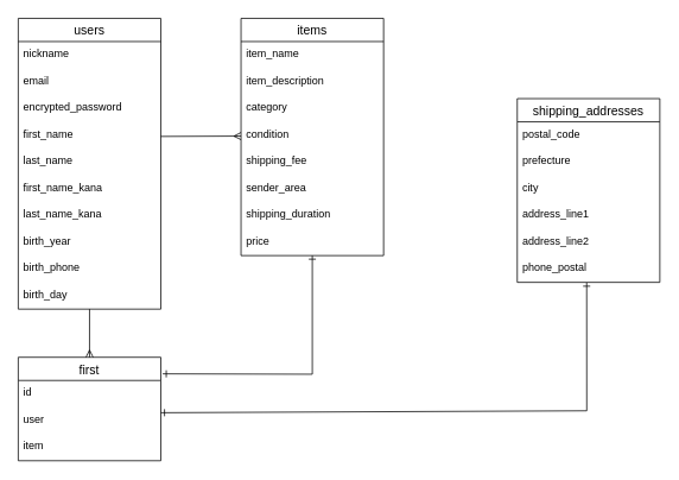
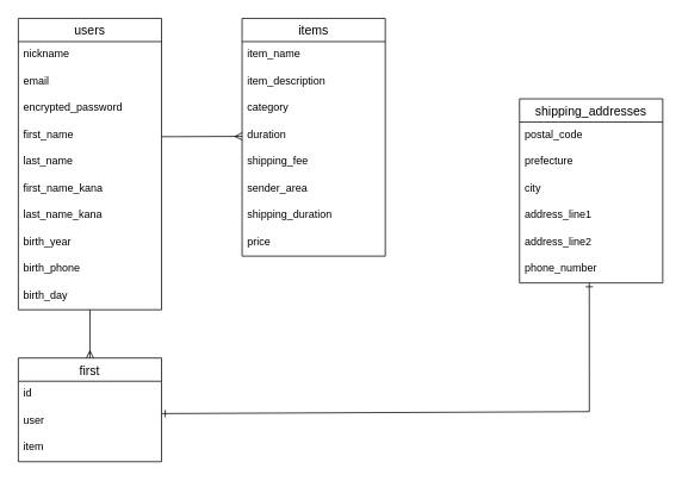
  <mxCell id="0" />
  <mxCell id="1" parent="0" />
  <mxCell id="2" value="users" style="swimlane;fontStyle=0;childLayout=stackLayout;horizontal=1;startSize=26;horizontalStack=0;resizeParent=1;resizeParentMax=0;resizeLast=0;collapsible=1;marginBottom=0;align=center;fontSize=14;" vertex="1" parent="1"><mxGeometry x="20" y="20" width="160" height="326" as="geometry" /></mxCell>
  <mxCell id="3" value="nickname" style="text;strokeColor=none;fillColor=none;spacingLeft=4;spacingRight=4;overflow=hidden;rotatable=0;points=[[0,0.5],[1,0.5]];portConstraint=eastwest;fontSize=12;" vertex="1" parent="2"><mxGeometry y="26" width="160" height="30" as="geometry" /></mxCell>
  <mxCell id="4" value="email" style="text;strokeColor=none;fillColor=none;spacingLeft=4;spacingRight=4;overflow=hidden;rotatable=0;points=[[0,0.5],[1,0.5]];portConstraint=eastwest;fontSize=12;" vertex="1" parent="2"><mxGeometry y="56" width="160" height="30" as="geometry" /></mxCell>
  <mxCell id="5" value="encrypted_password" style="text;strokeColor=none;fillColor=none;spacingLeft=4;spacingRight=4;overflow=hidden;rotatable=0;points=[[0,0.5],[1,0.5]];portConstraint=eastwest;fontSize=12;" vertex="1" parent="2"><mxGeometry y="86" width="160" height="30" as="geometry" /></mxCell>
  <mxCell id="6" value="first_name" style="text;strokeColor=none;fillColor=none;spacingLeft=4;spacingRight=4;overflow=hidden;rotatable=0;points=[[0,0.5],[1,0.5]];portConstraint=eastwest;fontSize=12;" vertex="1" parent="2"><mxGeometry y="116" width="160" height="30" as="geometry" /></mxCell>
  <mxCell id="7" value="last_name" style="text;strokeColor=none;fillColor=none;spacingLeft=4;spacingRight=4;overflow=hidden;rotatable=0;points=[[0,0.5],[1,0.5]];portConstraint=eastwest;fontSize=12;" vertex="1" parent="2"><mxGeometry y="146" width="160" height="30" as="geometry" /></mxCell>
  <mxCell id="8" value="first_name_kana" style="text;strokeColor=none;fillColor=none;spacingLeft=4;spacingRight=4;overflow=hidden;rotatable=0;points=[[0,0.5],[1,0.5]];portConstraint=eastwest;fontSize=12;" vertex="1" parent="2"><mxGeometry y="176" width="160" height="30" as="geometry" /></mxCell>
  <mxCell id="9" value="last_name_kana" style="text;strokeColor=none;fillColor=none;spacingLeft=4;spacingRight=4;overflow=hidden;rotatable=0;points=[[0,0.5],[1,0.5]];portConstraint=eastwest;fontSize=12;" vertex="1" parent="2"><mxGeometry y="206" width="160" height="30" as="geometry" /></mxCell>
  <mxCell id="10" value="birth_year" style="text;strokeColor=none;fillColor=none;spacingLeft=4;spacingRight=4;overflow=hidden;rotatable=0;points=[[0,0.5],[1,0.5]];portConstraint=eastwest;fontSize=12;" vertex="1" parent="2"><mxGeometry y="236" width="160" height="30" as="geometry" /></mxCell>
  <mxCell id="11" value="birth_phone" style="text;strokeColor=none;fillColor=none;spacingLeft=4;spacingRight=4;overflow=hidden;rotatable=0;points=[[0,0.5],[1,0.5]];portConstraint=eastwest;fontSize=12;" vertex="1" parent="2"><mxGeometry y="266" width="160" height="30" as="geometry" /></mxCell>
  <mxCell id="12" value="birth_day" style="text;strokeColor=none;fillColor=none;spacingLeft=4;spacingRight=4;overflow=hidden;rotatable=0;points=[[0,0.5],[1,0.5]];portConstraint=eastwest;fontSize=12;" vertex="1" parent="2"><mxGeometry y="296" width="160" height="30" as="geometry" /></mxCell>
  <mxCell id="13" value="items" style="swimlane;fontStyle=0;childLayout=stackLayout;horizontal=1;startSize=26;horizontalStack=0;resizeParent=1;resizeParentMax=0;resizeLast=0;collapsible=1;marginBottom=0;align=center;fontSize=14;" vertex="1" parent="1"><mxGeometry x="270" y="20" width="160" height="266" as="geometry" /></mxCell>
  <mxCell id="14" value="item_name" style="text;strokeColor=none;fillColor=none;spacingLeft=4;spacingRight=4;overflow=hidden;rotatable=0;points=[[0,0.5],[1,0.5]];portConstraint=eastwest;fontSize=12;" vertex="1" parent="13"><mxGeometry y="26" width="160" height="30" as="geometry" /></mxCell>
  <mxCell id="15" value="item_description" style="text;strokeColor=none;fillColor=none;spacingLeft=4;spacingRight=4;overflow=hidden;rotatable=0;points=[[0,0.5],[1,0.5]];portConstraint=eastwest;fontSize=12;" vertex="1" parent="13"><mxGeometry y="56" width="160" height="30" as="geometry" /></mxCell>
  <mxCell id="16" value="category" style="text;strokeColor=none;fillColor=none;spacingLeft=4;spacingRight=4;overflow=hidden;rotatable=0;points=[[0,0.5],[1,0.5]];portConstraint=eastwest;fontSize=12;" vertex="1" parent="13"><mxGeometry y="86" width="160" height="30" as="geometry" /></mxCell>
- <mxCell id="17" value="condition" style="text;strokeColor=none;fillColor=none;spacingLeft=4;spacingRight=4;overflow=hidden;rotatable=0;points=[[0,0.5],[1,0.5]];portConstraint=eastwest;fontSize=12;" vertex="1" parent="13"><mxGeometry y="116" width="160" height="30" as="geometry" /></mxCell>
+ <mxCell id="17" value="duration" style="text;strokeColor=none;fillColor=none;spacingLeft=4;spacingRight=4;overflow=hidden;rotatable=0;points=[[0,0.5],[1,0.5]];portConstraint=eastwest;fontSize=12;" vertex="1" parent="13"><mxGeometry y="116" width="160" height="30" as="geometry" /></mxCell>
  <mxCell id="18" value="shipping_fee" style="text;strokeColor=none;fillColor=none;spacingLeft=4;spacingRight=4;overflow=hidden;rotatable=0;points=[[0,0.5],[1,0.5]];portConstraint=eastwest;fontSize=12;" vertex="1" parent="13"><mxGeometry y="146" width="160" height="30" as="geometry" /></mxCell>
  <mxCell id="19" value="sender_area" style="text;strokeColor=none;fillColor=none;spacingLeft=4;spacingRight=4;overflow=hidden;rotatable=0;points=[[0,0.5],[1,0.5]];portConstraint=eastwest;fontSize=12;" vertex="1" parent="13"><mxGeometry y="176" width="160" height="30" as="geometry" /></mxCell>
  <mxCell id="20" value="shipping_duration" style="text;strokeColor=none;fillColor=none;spacingLeft=4;spacingRight=4;overflow=hidden;rotatable=0;points=[[0,0.5],[1,0.5]];portConstraint=eastwest;fontSize=12;" vertex="1" parent="13"><mxGeometry y="206" width="160" height="30" as="geometry" /></mxCell>
  <mxCell id="21" value="price" style="text;strokeColor=none;fillColor=none;spacingLeft=4;spacingRight=4;overflow=hidden;rotatable=0;points=[[0,0.5],[1,0.5]];portConstraint=eastwest;fontSize=12;" vertex="1" parent="13"><mxGeometry y="236" width="160" height="30" as="geometry" /></mxCell>
  <mxCell id="22" value="shipping_addresses" style="swimlane;fontStyle=0;childLayout=stackLayout;horizontal=1;startSize=26;horizontalStack=0;resizeParent=1;resizeParentMax=0;resizeLast=0;collapsible=1;marginBottom=0;align=center;fontSize=14;" vertex="1" parent="1"><mxGeometry x="580" y="110" width="160" height="206" as="geometry" /></mxCell>
  <mxCell id="23" value="postal_code" style="text;strokeColor=none;fillColor=none;spacingLeft=4;spacingRight=4;overflow=hidden;rotatable=0;points=[[0,0.5],[1,0.5]];portConstraint=eastwest;fontSize=12;" vertex="1" parent="22"><mxGeometry y="26" width="160" height="30" as="geometry" /></mxCell>
  <mxCell id="24" value="prefecture" style="text;strokeColor=none;fillColor=none;spacingLeft=4;spacingRight=4;overflow=hidden;rotatable=0;points=[[0,0.5],[1,0.5]];portConstraint=eastwest;fontSize=12;" vertex="1" parent="22"><mxGeometry y="56" width="160" height="30" as="geometry" /></mxCell>
  <mxCell id="25" value="city" style="text;strokeColor=none;fillColor=none;spacingLeft=4;spacingRight=4;overflow=hidden;rotatable=0;points=[[0,0.5],[1,0.5]];portConstraint=eastwest;fontSize=12;" vertex="1" parent="22"><mxGeometry y="86" width="160" height="30" as="geometry" /></mxCell>
  <mxCell id="26" value="address_line1" style="text;strokeColor=none;fillColor=none;spacingLeft=4;spacingRight=4;overflow=hidden;rotatable=0;points=[[0,0.5],[1,0.5]];portConstraint=eastwest;fontSize=12;" vertex="1" parent="22"><mxGeometry y="116" width="160" height="30" as="geometry" /></mxCell>
  <mxCell id="27" value="address_line2" style="text;strokeColor=none;fillColor=none;spacingLeft=4;spacingRight=4;overflow=hidden;rotatable=0;points=[[0,0.5],[1,0.5]];portConstraint=eastwest;fontSize=12;" vertex="1" parent="22"><mxGeometry y="146" width="160" height="30" as="geometry" /></mxCell>
- <mxCell id="28" value="phone_postal" style="text;strokeColor=none;fillColor=none;spacingLeft=4;spacingRight=4;overflow=hidden;rotatable=0;points=[[0,0.5],[1,0.5]];portConstraint=eastwest;fontSize=12;" vertex="1" parent="22"><mxGeometry y="176" width="160" height="30" as="geometry" /></mxCell>
+ <mxCell id="28" value="phone_number" style="text;strokeColor=none;fillColor=none;spacingLeft=4;spacingRight=4;overflow=hidden;rotatable=0;points=[[0,0.5],[1,0.5]];portConstraint=eastwest;fontSize=12;" vertex="1" parent="22"><mxGeometry y="176" width="160" height="30" as="geometry" /></mxCell>
  <mxCell id="29" value="first" style="swimlane;fontStyle=0;childLayout=stackLayout;horizontal=1;startSize=26;horizontalStack=0;resizeParent=1;resizeParentMax=0;resizeLast=0;collapsible=1;marginBottom=0;align=center;fontSize=14;" vertex="1" parent="1"><mxGeometry x="20" y="400" width="160" height="116" as="geometry" /></mxCell>
  <mxCell id="30" value="id" style="text;strokeColor=none;fillColor=none;spacingLeft=4;spacingRight=4;overflow=hidden;rotatable=0;points=[[0,0.5],[1,0.5]];portConstraint=eastwest;fontSize=12;" vertex="1" parent="29"><mxGeometry y="26" width="160" height="30" as="geometry" /></mxCell>
  <mxCell id="31" value="user" style="text;strokeColor=none;fillColor=none;spacingLeft=4;spacingRight=4;overflow=hidden;rotatable=0;points=[[0,0.5],[1,0.5]];portConstraint=eastwest;fontSize=12;" vertex="1" parent="29"><mxGeometry y="56" width="160" height="30" as="geometry" /></mxCell>
  <mxCell id="32" value="item" style="text;strokeColor=none;fillColor=none;spacingLeft=4;spacingRight=4;overflow=hidden;rotatable=0;points=[[0,0.5],[1,0.5]];portConstraint=eastwest;fontSize=12;" vertex="1" parent="29"><mxGeometry y="86" width="160" height="30" as="geometry" /></mxCell>
  <mxCell id="33" value="" style="endArrow=ERmany;html=1;rounded=0;entryX=0.5;entryY=0;entryDx=0;entryDy=0;exitX=0.5;exitY=1;exitDx=0;exitDy=0;endFill=0;" edge="1" parent="1" source="2" target="29"><mxGeometry relative="1" as="geometry"><mxPoint x="180" y="360" as="sourcePoint" /><mxPoint x="330" y="370" as="targetPoint" /></mxGeometry></mxCell>
- <mxCell id="34" value="" style="endArrow=ERone;html=1;rounded=0;entryX=1.013;entryY=0.16;entryDx=0;entryDy=0;entryPerimeter=0;endFill=0;startArrow=ERone;startFill=0;" edge="1" parent="1" source="21" target="29"><mxGeometry relative="1" as="geometry"><mxPoint x="230" y="330" as="sourcePoint" /><mxPoint x="240" y="410" as="targetPoint" /><Array as="points"><mxPoint x="350" y="419" /></Array></mxGeometry></mxCell>
  <mxCell id="35" value="" style="endArrow=ERone;html=1;rounded=0;entryX=0.487;entryY=1.01;entryDx=0;entryDy=0;entryPerimeter=0;exitX=1.001;exitY=0.206;exitDx=0;exitDy=0;exitPerimeter=0;endFill=0;startArrow=ERone;startFill=0;" edge="1" parent="1" source="31" target="28"><mxGeometry relative="1" as="geometry"><mxPoint x="320" y="280" as="sourcePoint" /><mxPoint x="480" y="280" as="targetPoint" /><Array as="points"><mxPoint x="658" y="460" /></Array></mxGeometry></mxCell>
  <mxCell id="36" value="" style="endArrow=ERmany;html=1;rounded=0;endFill=0;" edge="1" parent="1"><mxGeometry relative="1" as="geometry"><mxPoint x="180" y="152.41" as="sourcePoint" /><mxPoint x="270" y="152" as="targetPoint" /></mxGeometry></mxCell>
